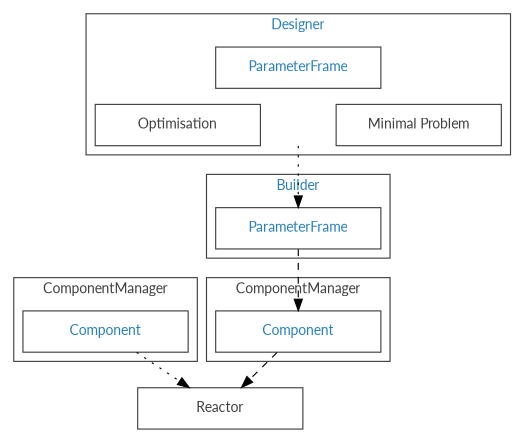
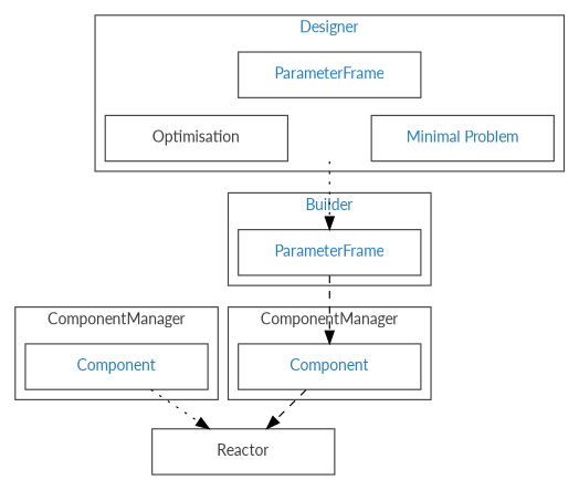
  digraph {
    compound=true
    fontcolor="#404040"
    fontname="Lato,proxima-nova,Helvetica Neue,Arial,sans-serif"
    fontsize="12px"
    pencolor="#404040"
    ranksep=0.2
    splines=false
    node [color="#404040" fontcolor="#404040" fontname="Lato,proxima-nova,Helvetica Neue,Arial,sans-serif" fontsize="12px" shape=box]
    edge [style=invis]
    n1 [label=Optimisation width=2]
-   n2 [label="Minimal Problem" width=2]
+   n2 [fontcolor="#2980b9" label="Minimal Problem" width=2]
    ee [group=g1 style=invis width=0.01]
    n4 [fontcolor="#2980b9" group=g1 label=ParameterFrame width=2]
    n5 [fontcolor="#2980b9" group=g1 label=ParameterFrame width=2]
    n6 [fontcolor="#2980b9" label=Component width=2]
    n7 [fontcolor="#2980b9" label=Component width=2]
    n8 [label=Reactor width=2]
    subgraph cluster_1 {
      fontcolor="#2980b9"
      label=Designer
      n4
      subgraph sub_2 {
        fontcolor="#2980b9"
        label=Designer
        rank=same
        n1
        n2
        ee
      }
    }
    subgraph cluster_3 {
      fontcolor="#2980b9"
      label=Builder
      n5
    }
    subgraph cluster_4 {
      label=ComponentManager
      n6
    }
    subgraph cluster_5 {
      label=ComponentManager
      n7
    }
    n1 -> n2 [minlen=3]
    ee -> n2
    ee -> n5 [group=g1 minlen=2 style=dotted]
    n4 -> n1
    n4 -> n2
    n4 -> ee
    n5 -> n6 [minlen=2 style=dashed]
    n6 -> n8 [minlen=2 style=dashed]
    n7 -> n8 [minlen=2 style=dotted]
  }
